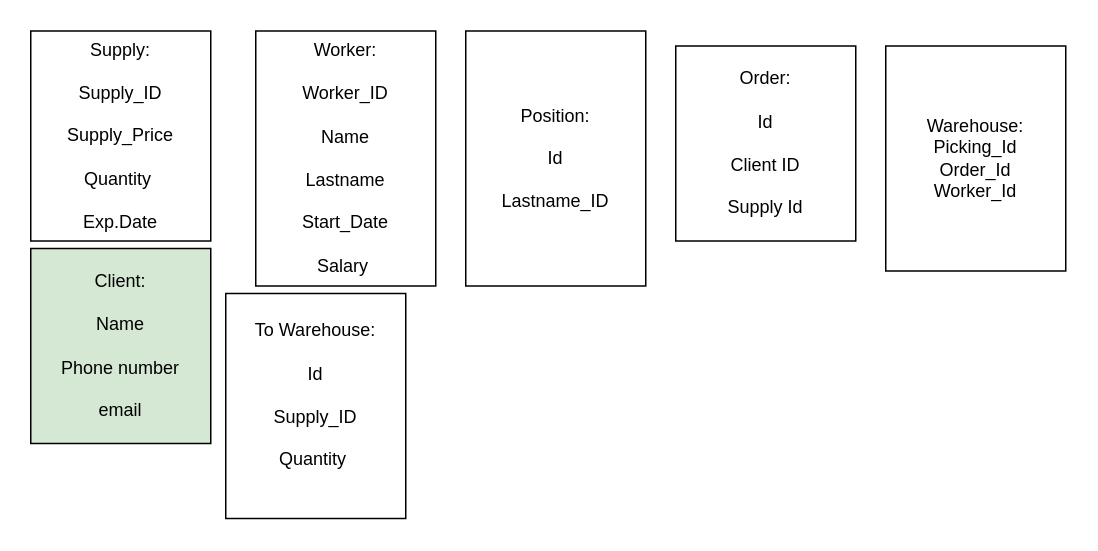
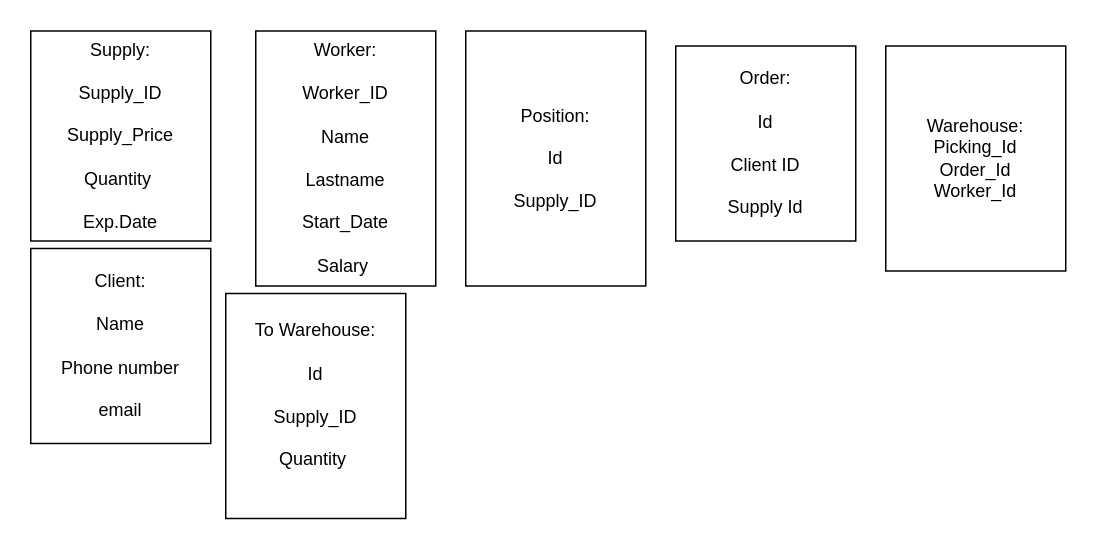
  <mxCell id="0" />
  <mxCell id="1" parent="0" />
  <mxCell id="2" value="Supply:&lt;br&gt;&lt;br&gt;Supply_ID&lt;br&gt;&lt;br&gt;Supply_Price&lt;br&gt;&lt;br&gt;Quantity&amp;nbsp;&lt;br&gt;&lt;br&gt;Exp.Date" style="rounded=0;whiteSpace=wrap;html=1;" vertex="1" parent="1"><mxGeometry x="20" y="20" width="120" height="140" as="geometry" /></mxCell>
  <mxCell id="3" value="Worker:&lt;br&gt;&lt;br&gt;Worker_ID&lt;br&gt;&lt;br&gt;Name&lt;br&gt;&lt;br&gt;Lastname&lt;br&gt;&lt;br&gt;Start_Date&lt;br&gt;&lt;br&gt;Salary&amp;nbsp;" style="rounded=0;whiteSpace=wrap;html=1;" vertex="1" parent="1"><mxGeometry x="170" y="20" width="120" height="170" as="geometry" /></mxCell>
- <mxCell id="4" value="Position:&lt;br&gt;&lt;br&gt;Id&lt;br&gt;&lt;br&gt;Lastname_ID" style="rounded=0;whiteSpace=wrap;html=1;" vertex="1" parent="1"><mxGeometry x="310" y="20" width="120" height="170" as="geometry" /></mxCell>
+ <mxCell id="4" value="Position:&lt;br&gt;&lt;br&gt;Id&lt;br&gt;&lt;br&gt;Supply_ID" style="rounded=0;whiteSpace=wrap;html=1;" vertex="1" parent="1"><mxGeometry x="310" y="20" width="120" height="170" as="geometry" /></mxCell>
  <mxCell id="5" value="Order:&lt;br&gt;&lt;br&gt;Id&lt;br&gt;&lt;br&gt;Client ID&lt;br&gt;&lt;br&gt;Supply Id" style="rounded=0;whiteSpace=wrap;html=1;" vertex="1" parent="1"><mxGeometry x="450" y="30" width="120" height="130" as="geometry" /></mxCell>
  <mxCell id="6" value="Warehouse:&lt;br&gt;Picking_Id&lt;br&gt;Order_Id&lt;br&gt;Worker_Id" style="rounded=0;whiteSpace=wrap;html=1;" vertex="1" parent="1"><mxGeometry x="590" y="30" width="120" height="150" as="geometry" /></mxCell>
- <mxCell id="7" value="Client:&lt;br&gt;&lt;br&gt;Name&lt;br&gt;&lt;br&gt;Phone number&lt;br&gt;&lt;br&gt;email" style="whiteSpace=wrap;html=1;fillColor=#d5e8d4;" vertex="1" parent="1"><mxGeometry x="20" y="165" width="120" height="130" as="geometry" /></mxCell>
+ <mxCell id="7" value="Client:&lt;br&gt;&lt;br&gt;Name&lt;br&gt;&lt;br&gt;Phone number&lt;br&gt;&lt;br&gt;email" style="whiteSpace=wrap;html=1;" vertex="1" parent="1"><mxGeometry x="20" y="165" width="120" height="130" as="geometry" /></mxCell>
  <mxCell id="8" value="To Warehouse:&lt;br&gt;&lt;br&gt;Id&lt;br&gt;&lt;br&gt;Supply_ID&lt;br&gt;&lt;br&gt;Quantity&amp;nbsp;&lt;br&gt;&lt;br&gt;" style="whiteSpace=wrap;html=1;" vertex="1" parent="1"><mxGeometry x="150" y="195" width="120" height="150" as="geometry" /></mxCell>
